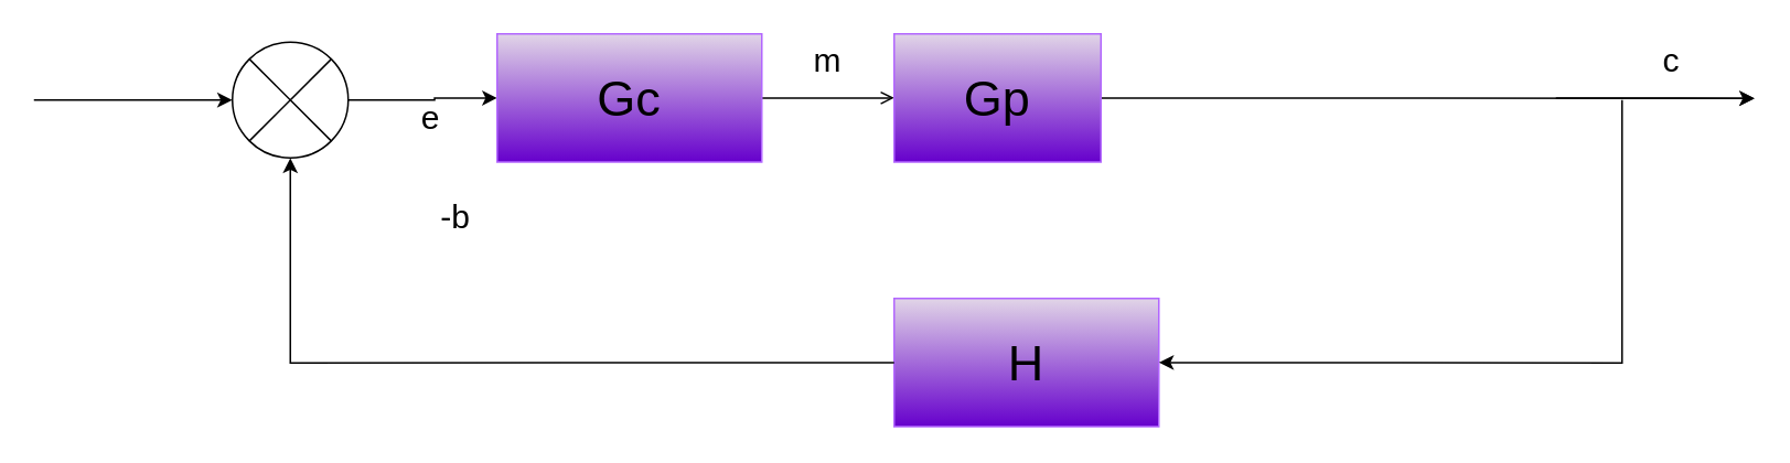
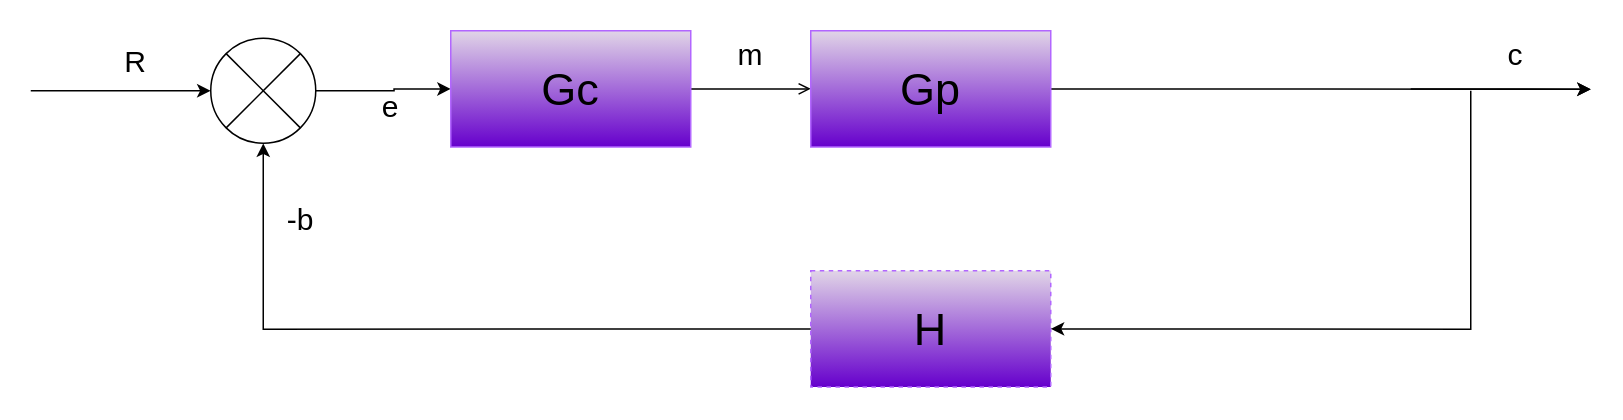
  <mxCell id="0" />
  <mxCell id="1" parent="0" />
  <mxCell id="2" style="edgeStyle=orthogonalEdgeStyle;rounded=0;orthogonalLoop=1;jettySize=auto;html=1;exitX=0.855;exitY=0.855;exitDx=0;exitDy=0;exitPerimeter=0;" edge="1" parent="1" source="3" target="5"><mxGeometry relative="1" as="geometry" /></mxCell>
  <mxCell id="3" value="" style="verticalLabelPosition=bottom;verticalAlign=top;html=1;shape=mxgraph.flowchart.summing_function;rotation=-45;" vertex="1" parent="1"><mxGeometry x="140" y="25" width="70" height="70" as="geometry" /></mxCell>
  <mxCell id="4" style="edgeStyle=orthogonalEdgeStyle;rounded=0;orthogonalLoop=1;jettySize=auto;html=1;entryX=0;entryY=0.5;entryDx=0;entryDy=0;endArrow=open;" edge="1" parent="1" source="5" target="7"><mxGeometry relative="1" as="geometry" /></mxCell>
  <mxCell id="5" value="&lt;font style=&quot;font-size: 30px;&quot;&gt;Gc&lt;/font&gt;" style="rounded=0;whiteSpace=wrap;html=1;fillColor=#e1d5e7;strokeColor=#B266FF;gradientColor=#6600CC;" vertex="1" parent="1"><mxGeometry x="300" y="20" width="160" height="77.5" as="geometry" /></mxCell>
  <mxCell id="6" style="edgeStyle=orthogonalEdgeStyle;rounded=0;orthogonalLoop=1;jettySize=auto;html=1;" edge="1" parent="1" source="7"><mxGeometry relative="1" as="geometry"><mxPoint x="1060" y="59" as="targetPoint" /></mxGeometry></mxCell>
- <mxCell id="7" value="&lt;font style=&quot;font-size: 30px;&quot;&gt;Gp&lt;/font&gt;" style="rounded=0;whiteSpace=wrap;html=1;strokeColor=#B266FF;align=center;verticalAlign=middle;fontFamily=Helvetica;fontSize=12;fontColor=default;fillColor=#e1d5e7;gradientColor=#6600CC;" vertex="1" parent="1"><mxGeometry x="540" y="20" width="125" height="77.5" as="geometry" /></mxCell>
- <mxCell id="8" value="&lt;font style=&quot;font-size: 30px;&quot;&gt;H&lt;/font&gt;" style="rounded=0;whiteSpace=wrap;html=1;strokeColor=#B266FF;align=center;verticalAlign=middle;fontFamily=Helvetica;fontSize=12;fontColor=default;fillColor=#e1d5e7;gradientColor=#6600CC;" vertex="1" parent="1"><mxGeometry x="540" y="180" width="160" height="77.5" as="geometry" /></mxCell>
+ <mxCell id="7" value="&lt;font style=&quot;font-size: 30px;&quot;&gt;Gp&lt;/font&gt;" style="rounded=0;whiteSpace=wrap;html=1;strokeColor=#B266FF;align=center;verticalAlign=middle;fontFamily=Helvetica;fontSize=12;fontColor=default;fillColor=#e1d5e7;gradientColor=#6600CC;" vertex="1" parent="1"><mxGeometry x="540" y="20" width="160" height="77.5" as="geometry" /></mxCell>
+ <mxCell id="8" value="&lt;font style=&quot;font-size: 30px;&quot;&gt;H&lt;/font&gt;" style="rounded=0;whiteSpace=wrap;html=1;strokeColor=#B266FF;align=center;verticalAlign=middle;fontFamily=Helvetica;fontSize=12;fontColor=default;fillColor=#e1d5e7;gradientColor=#6600CC;dashed=1;" vertex="1" parent="1"><mxGeometry x="540" y="180" width="160" height="77.5" as="geometry" /></mxCell>
  <mxCell id="9" value="" style="endArrow=classic;html=1;rounded=0;entryX=0.145;entryY=0.145;entryDx=0;entryDy=0;entryPerimeter=0;" edge="1" parent="1" target="3"><mxGeometry width="50" height="50" relative="1" as="geometry"><mxPoint x="20" y="60" as="sourcePoint" /><mxPoint x="100" y="40" as="targetPoint" /></mxGeometry></mxCell>
  <mxCell id="10" value="" style="endArrow=classic;html=1;rounded=0;exitX=1;exitY=0.5;exitDx=0;exitDy=0;" edge="1" parent="1"><mxGeometry width="50" height="50" relative="1" as="geometry"><mxPoint x="940" y="58.75" as="sourcePoint" /><mxPoint x="1060" y="59" as="targetPoint" /></mxGeometry></mxCell>
  <mxCell id="11" value="" style="endArrow=classic;html=1;rounded=0;entryX=1;entryY=0.5;entryDx=0;entryDy=0;" edge="1" parent="1" target="8"><mxGeometry width="50" height="50" relative="1" as="geometry"><mxPoint x="980" y="60" as="sourcePoint" /><mxPoint x="880" y="170" as="targetPoint" /><Array as="points"><mxPoint x="980" y="219" /></Array></mxGeometry></mxCell>
  <mxCell id="12" value="" style="endArrow=classic;html=1;rounded=0;entryX=0.145;entryY=0.855;entryDx=0;entryDy=0;exitX=0;exitY=0.5;exitDx=0;exitDy=0;entryPerimeter=0;" edge="1" parent="1" source="8" target="3"><mxGeometry width="50" height="50" relative="1" as="geometry"><mxPoint x="990" y="70" as="sourcePoint" /><mxPoint x="710" y="229" as="targetPoint" /><Array as="points"><mxPoint x="175" y="219" /></Array></mxGeometry></mxCell>
- <mxCell id="14" value="&lt;span style=&quot;font-size: 20px;&quot;&gt;-b&lt;/span&gt;" style="text;html=1;align=center;verticalAlign=middle;whiteSpace=wrap;rounded=0;" vertex="1" parent="1"><mxGeometry x="245" y="115" width="60" height="30" as="geometry" /></mxCell>
+ <mxCell id="13" value="&lt;font style=&quot;font-size: 20px;&quot;&gt;R&lt;/font&gt;" style="text;html=1;align=center;verticalAlign=middle;whiteSpace=wrap;rounded=0;" vertex="1" parent="1"><mxGeometry x="60" y="25" width="60" height="30" as="geometry" /></mxCell>
+ <mxCell id="14" value="&lt;span style=&quot;font-size: 20px;&quot;&gt;-b&lt;/span&gt;" style="text;html=1;align=center;verticalAlign=middle;whiteSpace=wrap;rounded=0;" vertex="1" parent="1"><mxGeometry x="170" y="130" width="60" height="30" as="geometry" /></mxCell>
  <mxCell id="15" value="&lt;span style=&quot;font-size: 20px;&quot;&gt;e&lt;/span&gt;" style="text;html=1;align=center;verticalAlign=middle;whiteSpace=wrap;rounded=0;" vertex="1" parent="1"><mxGeometry x="230" y="55" width="60" height="30" as="geometry" /></mxCell>
  <mxCell id="16" value="&lt;span style=&quot;font-size: 20px;&quot;&gt;m&lt;/span&gt;" style="text;html=1;align=center;verticalAlign=middle;whiteSpace=wrap;rounded=0;" vertex="1" parent="1"><mxGeometry x="470" y="20" width="60" height="30" as="geometry" /></mxCell>
  <mxCell id="17" value="&lt;span style=&quot;font-size: 20px;&quot;&gt;c&lt;/span&gt;" style="text;html=1;align=center;verticalAlign=middle;whiteSpace=wrap;rounded=0;" vertex="1" parent="1"><mxGeometry x="980" y="20" width="60" height="30" as="geometry" /></mxCell>
